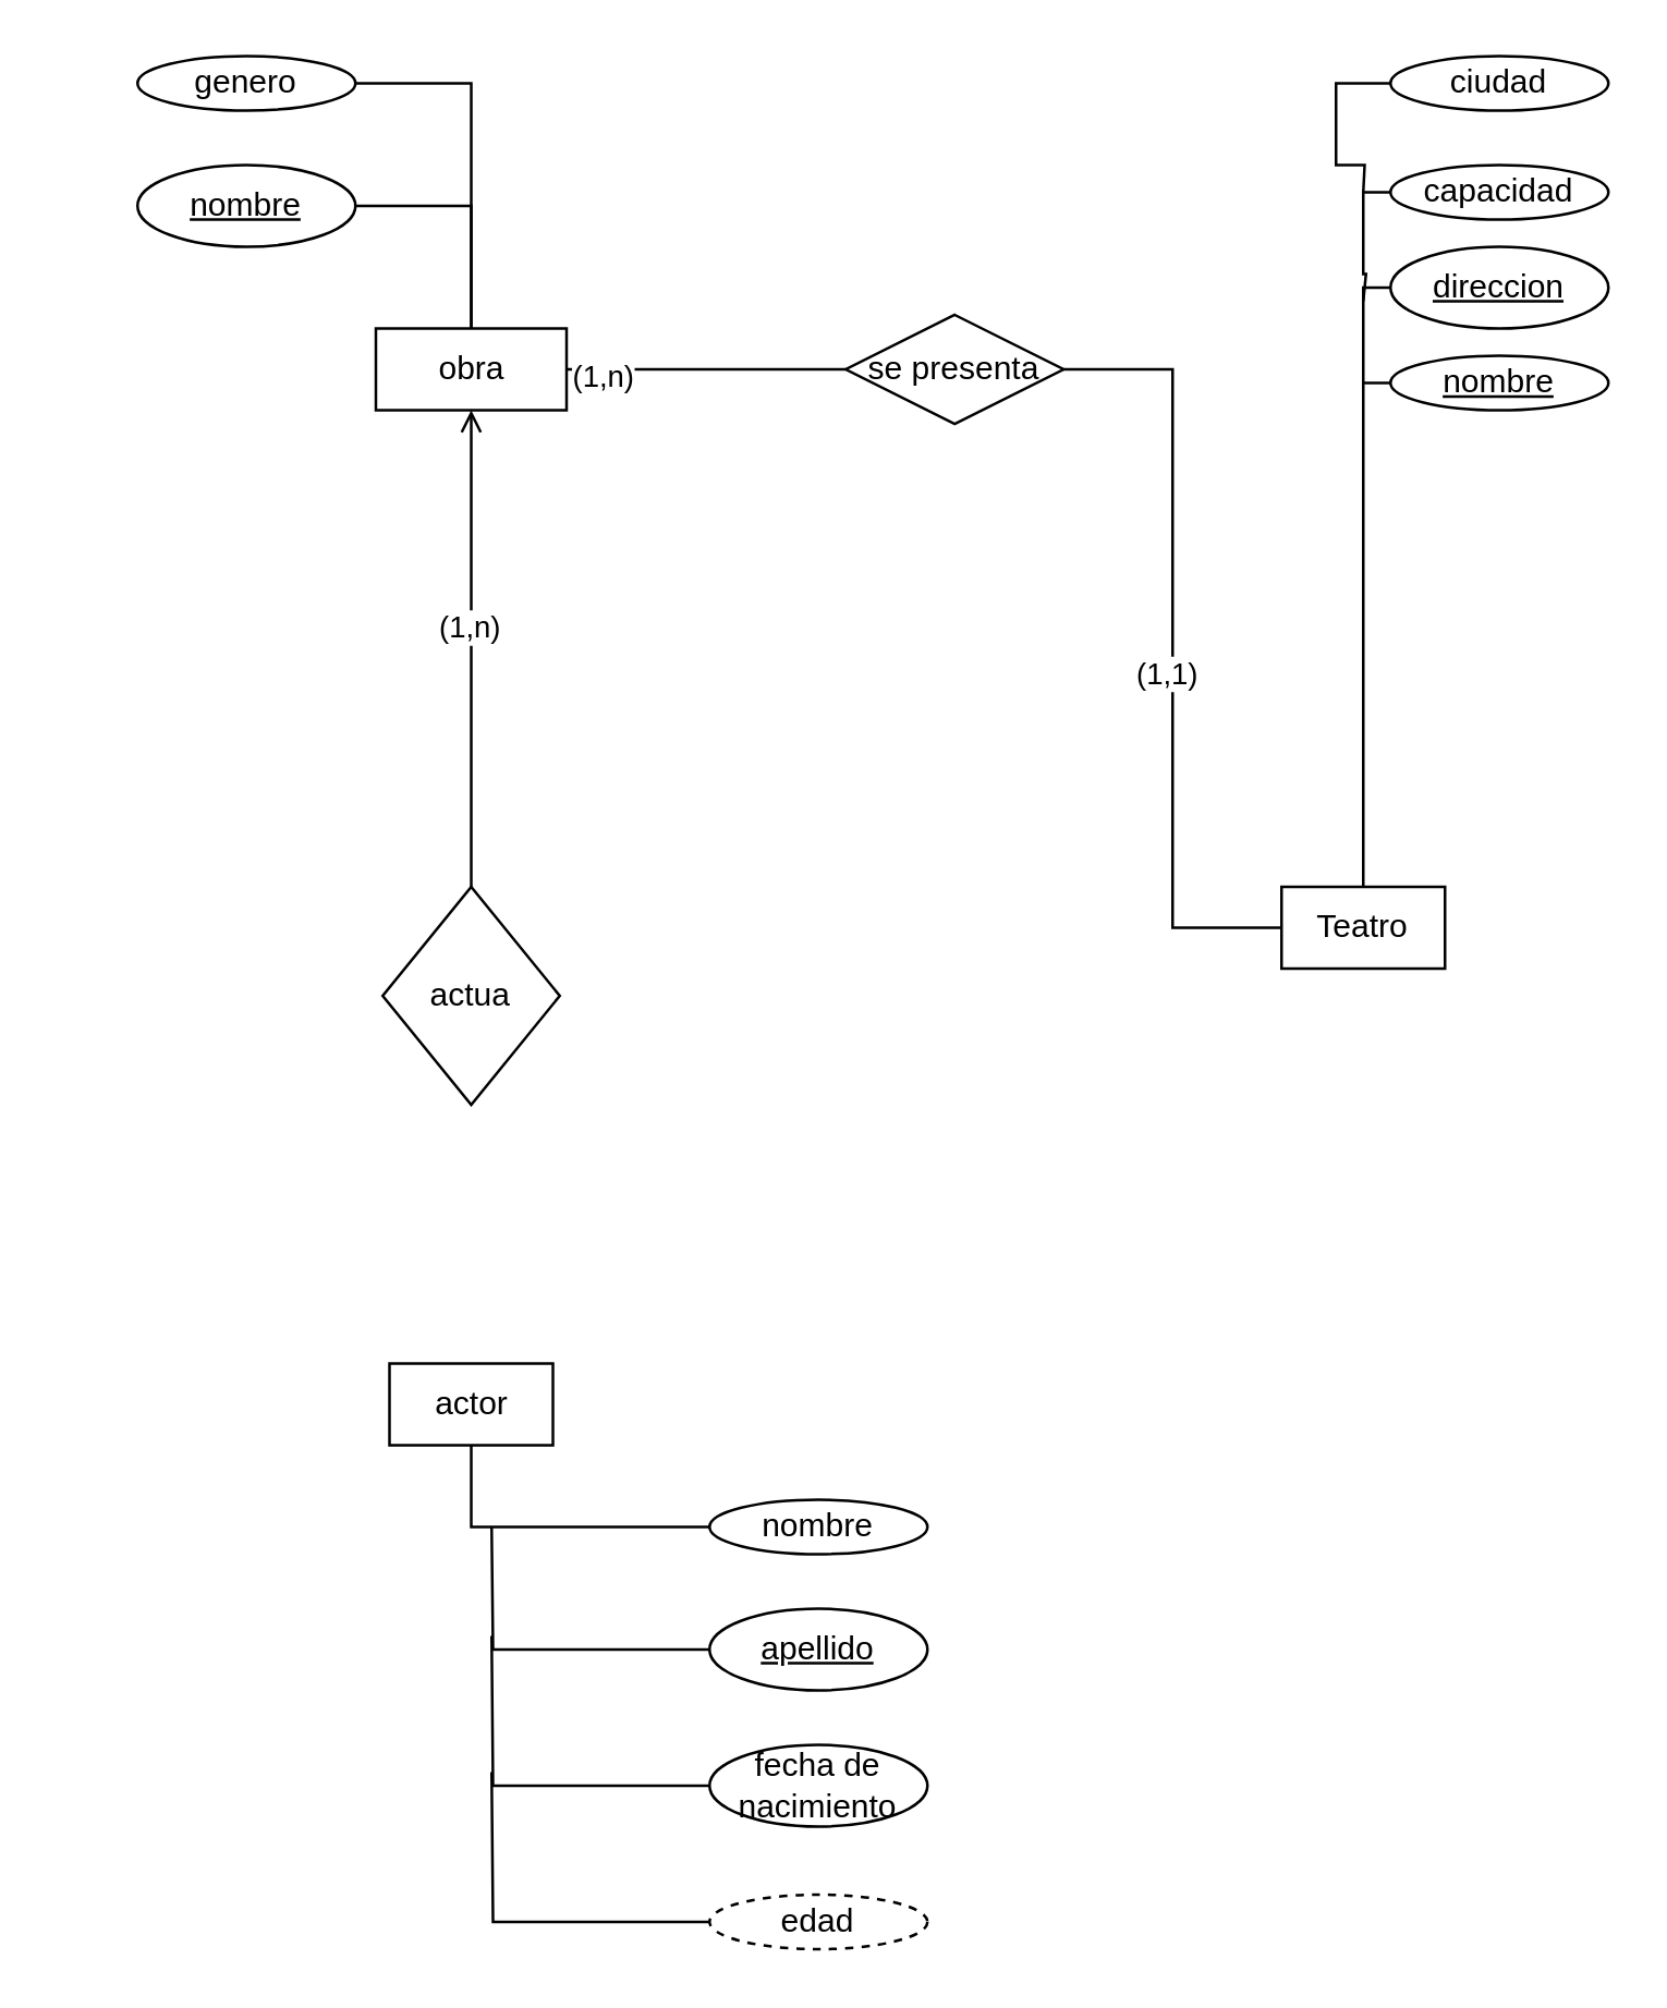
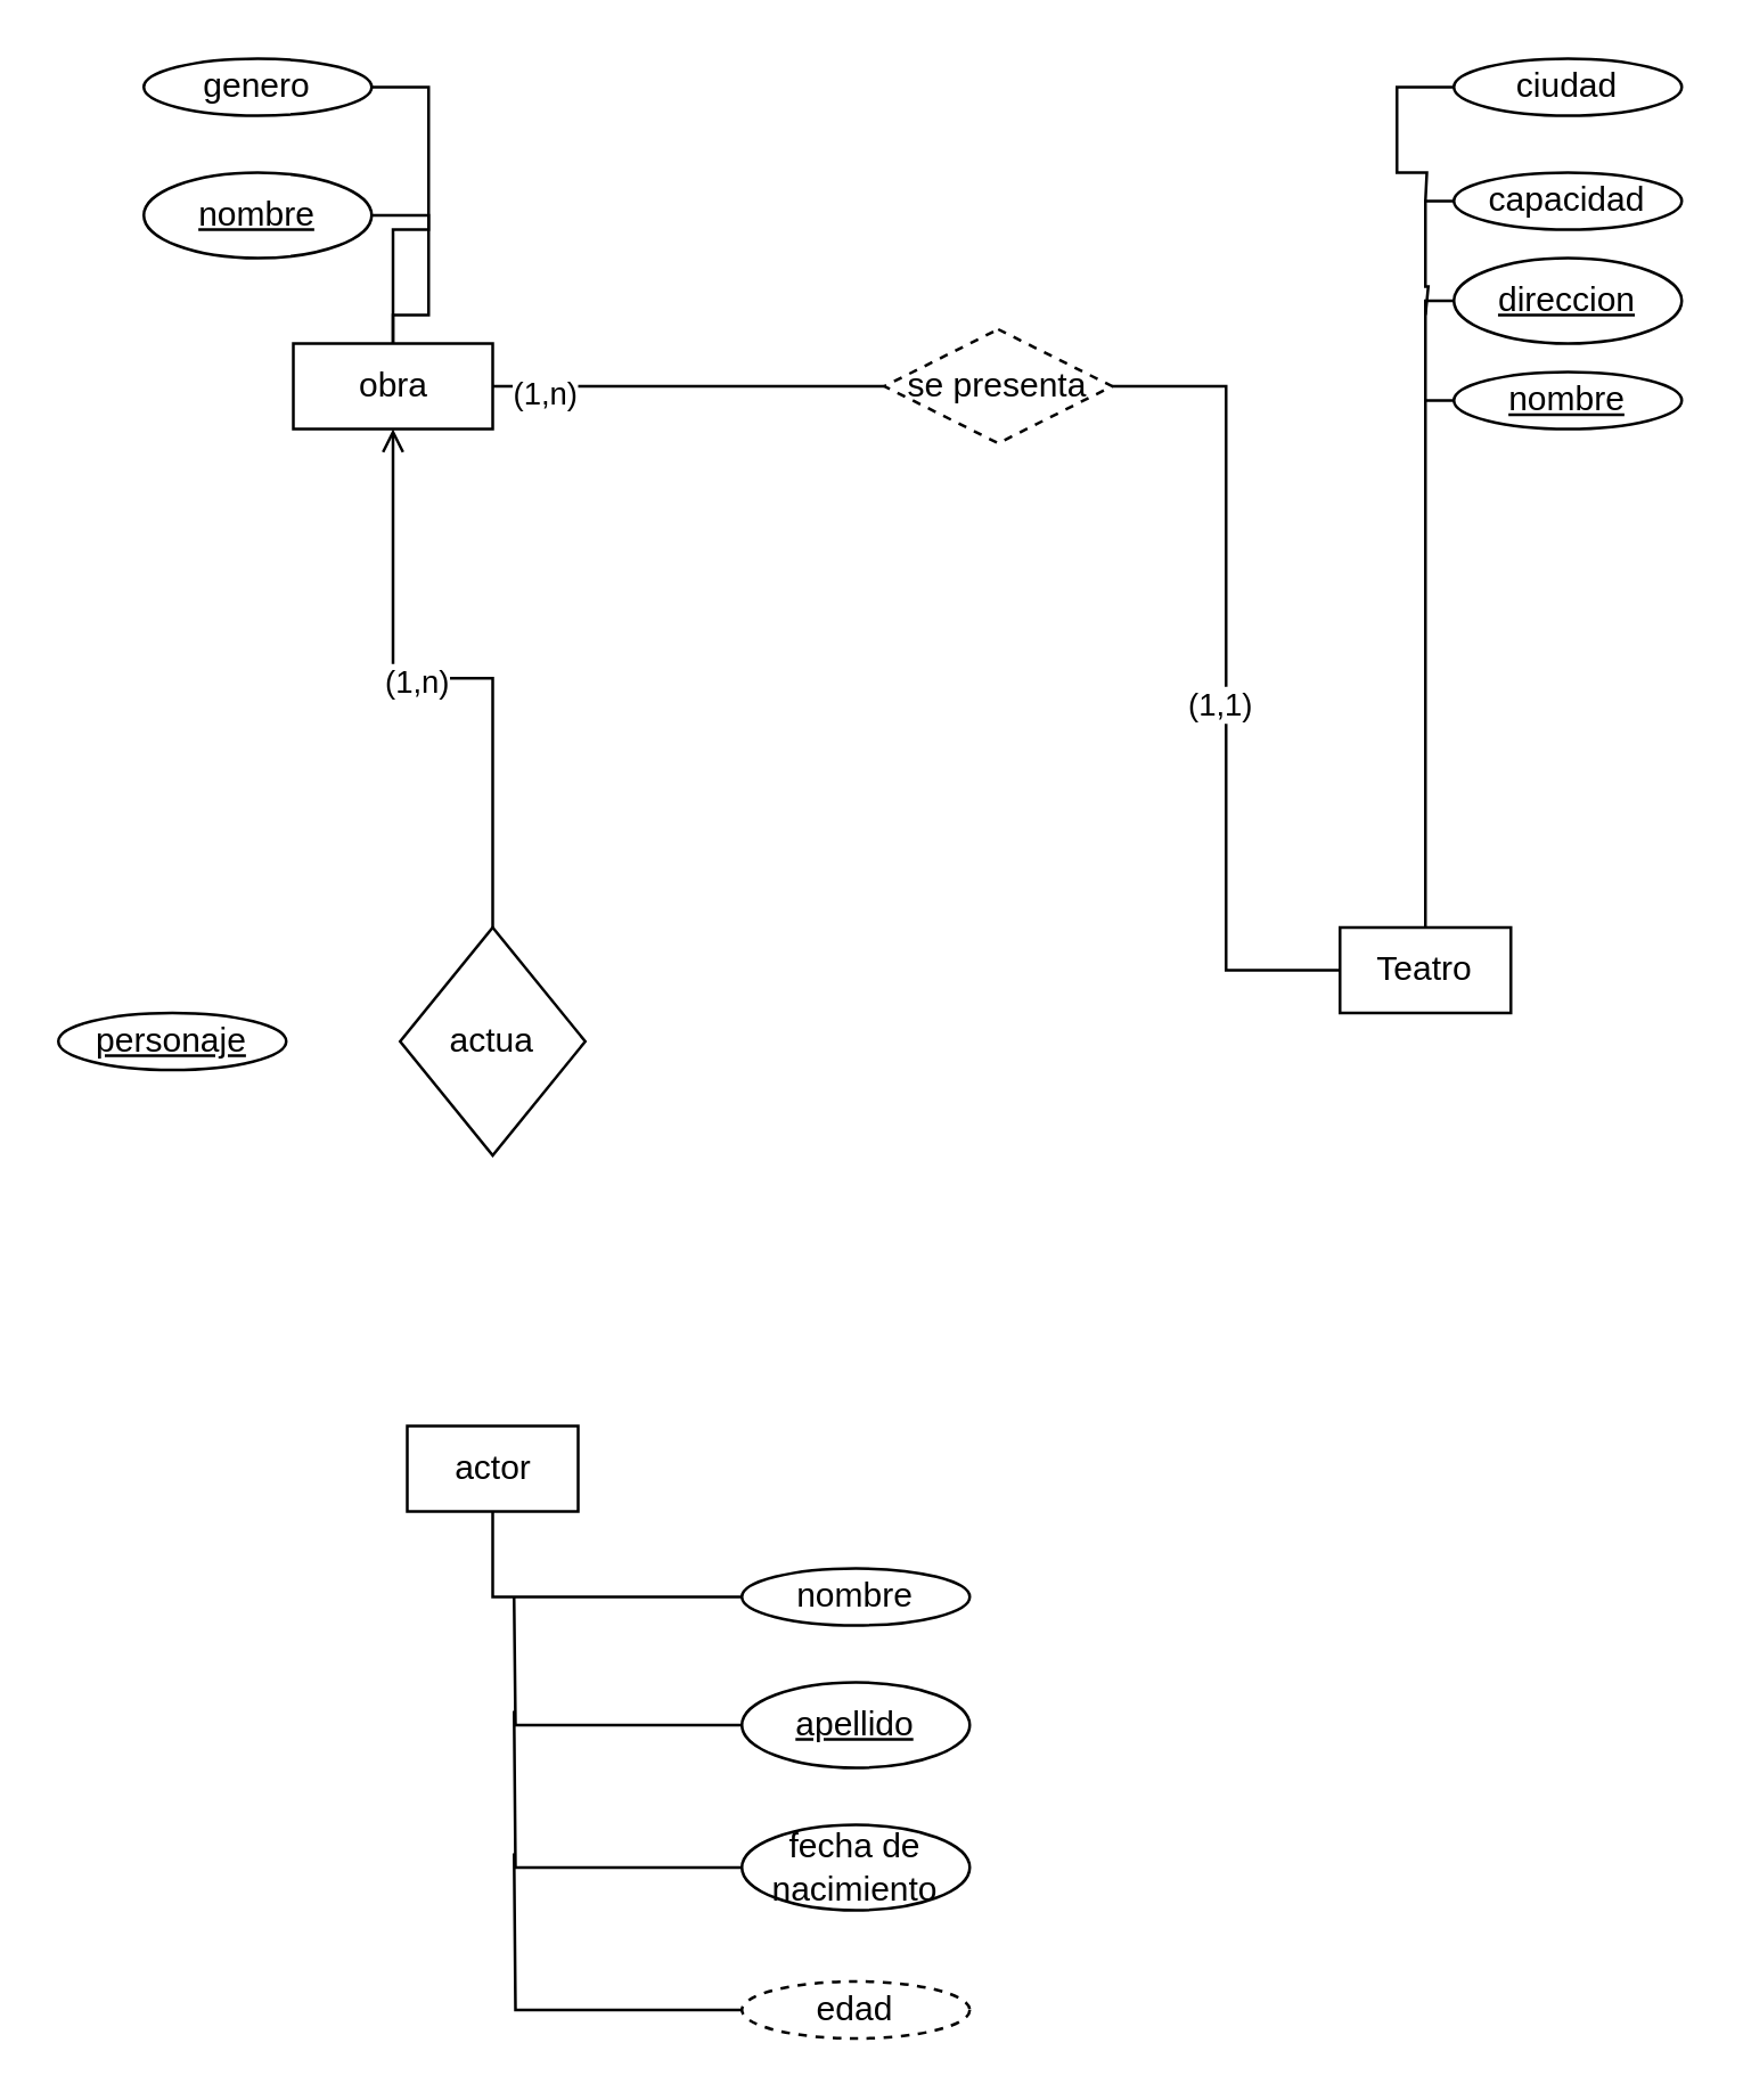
  <mxCell id="0" />
  <mxCell id="1" parent="0" />
  <mxCell id="2" style="edgeStyle=orthogonalEdgeStyle;rounded=0;orthogonalLoop=1;jettySize=auto;html=1;exitX=1;exitY=0.5;exitDx=0;exitDy=0;entryX=0;entryY=0.5;entryDx=0;entryDy=0;endArrow=none;endFill=0;" edge="1" parent="1" source="4" target="33"><mxGeometry relative="1" as="geometry"><Array as="points"><mxPoint x="304" y="135" /></Array></mxGeometry></mxCell>
  <mxCell id="3" value="(1,n)" style="edgeLabel;html=1;align=center;verticalAlign=middle;resizable=0;points=[];" vertex="1" connectable="0" parent="2"><mxGeometry x="-0.74" y="-2" relative="1" as="geometry"><mxPoint as="offset" /></mxGeometry></mxCell>
- <mxCell id="4" value="obra" style="rounded=0;whiteSpace=wrap;html=1;" vertex="1" parent="1"><mxGeometry x="137.5" y="120" width="70" height="30" as="geometry" /></mxCell>
+ <mxCell id="4" value="obra" style="rounded=0;whiteSpace=wrap;html=1;" vertex="1" parent="1"><mxGeometry x="102.5" y="120" width="70" height="30" as="geometry" /></mxCell>
  <mxCell id="5" value="actor" style="whiteSpace=wrap;html=1;" vertex="1" parent="1"><mxGeometry x="142.5" y="500" width="60" height="30" as="geometry" /></mxCell>
  <mxCell id="6" value="Teatro" style="whiteSpace=wrap;html=1;" vertex="1" parent="1"><mxGeometry x="470" y="325" width="60" height="30" as="geometry" /></mxCell>
  <mxCell id="7" style="edgeStyle=orthogonalEdgeStyle;rounded=0;orthogonalLoop=1;jettySize=auto;html=1;exitX=1;exitY=0.5;exitDx=0;exitDy=0;entryX=0.5;entryY=0;entryDx=0;entryDy=0;endArrow=none;endFill=0;" edge="1" parent="1" source="8" target="4"><mxGeometry relative="1" as="geometry" /></mxCell>
  <mxCell id="8" value="&lt;u&gt;nombre&lt;/u&gt;" style="ellipse;whiteSpace=wrap;html=1;" vertex="1" parent="1"><mxGeometry x="50" y="60" width="80" height="30" as="geometry" /></mxCell>
  <mxCell id="9" style="edgeStyle=orthogonalEdgeStyle;rounded=0;orthogonalLoop=1;jettySize=auto;html=1;exitX=1;exitY=0.5;exitDx=0;exitDy=0;endArrow=none;endFill=0;" edge="1" parent="1" source="10" target="4"><mxGeometry relative="1" as="geometry" /></mxCell>
  <mxCell id="10" value="genero" style="ellipse;whiteSpace=wrap;html=1;" vertex="1" parent="1"><mxGeometry x="50" y="20" width="80" height="20" as="geometry" /></mxCell>
  <mxCell id="11" style="edgeStyle=orthogonalEdgeStyle;rounded=0;orthogonalLoop=1;jettySize=auto;html=1;exitX=0;exitY=0.5;exitDx=0;exitDy=0;entryX=0.5;entryY=1;entryDx=0;entryDy=0;endArrow=none;endFill=0;" edge="1" parent="1" source="12" target="5"><mxGeometry relative="1" as="geometry" /></mxCell>
  <mxCell id="12" value="nombre" style="ellipse;whiteSpace=wrap;html=1;" vertex="1" parent="1"><mxGeometry x="260" y="550" width="80" height="20" as="geometry" /></mxCell>
  <mxCell id="13" style="edgeStyle=orthogonalEdgeStyle;rounded=0;orthogonalLoop=1;jettySize=auto;html=1;exitX=0;exitY=0.5;exitDx=0;exitDy=0;endArrow=none;endFill=0;" edge="1" parent="1" source="14"><mxGeometry relative="1" as="geometry"><mxPoint x="180" y="560" as="targetPoint" /></mxGeometry></mxCell>
  <mxCell id="14" value="&lt;u&gt;apellido&lt;/u&gt;" style="ellipse;whiteSpace=wrap;html=1;" vertex="1" parent="1"><mxGeometry x="260" y="590" width="80" height="30" as="geometry" /></mxCell>
  <mxCell id="15" style="edgeStyle=orthogonalEdgeStyle;rounded=0;orthogonalLoop=1;jettySize=auto;html=1;exitX=0;exitY=0.5;exitDx=0;exitDy=0;endArrow=none;endFill=0;" edge="1" parent="1" source="16"><mxGeometry relative="1" as="geometry"><mxPoint x="180" y="600" as="targetPoint" /></mxGeometry></mxCell>
  <mxCell id="16" value="fecha de nacimiento" style="ellipse;whiteSpace=wrap;html=1;" vertex="1" parent="1"><mxGeometry x="260" y="640" width="80" height="30" as="geometry" /></mxCell>
  <mxCell id="17" style="edgeStyle=orthogonalEdgeStyle;rounded=0;orthogonalLoop=1;jettySize=auto;html=1;exitX=0;exitY=0.5;exitDx=0;exitDy=0;endArrow=none;endFill=0;" edge="1" parent="1" source="18"><mxGeometry relative="1" as="geometry"><mxPoint x="180" y="650" as="targetPoint" /></mxGeometry></mxCell>
  <mxCell id="18" value="edad" style="ellipse;whiteSpace=wrap;html=1;dashed=1;" vertex="1" parent="1"><mxGeometry x="260" y="695" width="80" height="20" as="geometry" /></mxCell>
+ <mxCell id="19" value="&lt;u&gt;personaje&lt;/u&gt;" style="ellipse;whiteSpace=wrap;html=1;" vertex="1" parent="1"><mxGeometry x="20" y="355" width="80" height="20" as="geometry" /></mxCell>
  <mxCell id="20" style="edgeStyle=orthogonalEdgeStyle;rounded=0;orthogonalLoop=1;jettySize=auto;html=1;exitX=0;exitY=0.5;exitDx=0;exitDy=0;entryX=0.5;entryY=0;entryDx=0;entryDy=0;endArrow=none;endFill=0;" edge="1" parent="1" source="21" target="6"><mxGeometry relative="1" as="geometry"><Array as="points"><mxPoint x="500" y="140" /><mxPoint x="500" y="325" /></Array></mxGeometry></mxCell>
  <mxCell id="21" value="&lt;u&gt;nombre&lt;/u&gt;" style="ellipse;whiteSpace=wrap;html=1;" vertex="1" parent="1"><mxGeometry x="510" y="130" width="80" height="20" as="geometry" /></mxCell>
  <mxCell id="22" style="edgeStyle=orthogonalEdgeStyle;rounded=0;orthogonalLoop=1;jettySize=auto;html=1;exitX=0;exitY=0.5;exitDx=0;exitDy=0;endArrow=none;endFill=0;" edge="1" parent="1" source="23"><mxGeometry relative="1" as="geometry"><mxPoint x="500" y="140" as="targetPoint" /></mxGeometry></mxCell>
  <mxCell id="23" value="&lt;u&gt;direccion&lt;/u&gt;" style="ellipse;whiteSpace=wrap;html=1;" vertex="1" parent="1"><mxGeometry x="510" y="90" width="80" height="30" as="geometry" /></mxCell>
  <mxCell id="24" style="edgeStyle=orthogonalEdgeStyle;rounded=0;orthogonalLoop=1;jettySize=auto;html=1;exitX=0;exitY=0.5;exitDx=0;exitDy=0;endArrow=none;endFill=0;" edge="1" parent="1" source="25"><mxGeometry relative="1" as="geometry"><mxPoint x="500" y="110" as="targetPoint" /><Array as="points"><mxPoint x="500" y="70" /><mxPoint x="500" y="100" /><mxPoint x="501" y="100" /><mxPoint x="501" y="110" /></Array></mxGeometry></mxCell>
  <mxCell id="25" value="capacidad" style="ellipse;whiteSpace=wrap;html=1;" vertex="1" parent="1"><mxGeometry x="510" y="60" width="80" height="20" as="geometry" /></mxCell>
  <mxCell id="26" style="edgeStyle=orthogonalEdgeStyle;rounded=0;orthogonalLoop=1;jettySize=auto;html=1;exitX=0;exitY=0.5;exitDx=0;exitDy=0;endArrow=none;endFill=0;" edge="1" parent="1" source="27"><mxGeometry relative="1" as="geometry"><mxPoint x="500" y="70" as="targetPoint" /></mxGeometry></mxCell>
  <mxCell id="27" value="ciudad" style="ellipse;whiteSpace=wrap;html=1;" vertex="1" parent="1"><mxGeometry x="510" y="20" width="80" height="20" as="geometry" /></mxCell>
  <mxCell id="28" style="edgeStyle=orthogonalEdgeStyle;rounded=0;orthogonalLoop=1;jettySize=auto;html=1;exitX=0.5;exitY=0;exitDx=0;exitDy=0;entryX=0.5;entryY=1;entryDx=0;entryDy=0;endArrow=open;endFill=0;" edge="1" parent="1" source="30" target="4"><mxGeometry relative="1" as="geometry" /></mxCell>
  <mxCell id="29" value="(1,n)" style="edgeLabel;html=1;align=center;verticalAlign=middle;resizable=0;points=[];" vertex="1" connectable="0" parent="28"><mxGeometry x="0.098" y="1" relative="1" as="geometry"><mxPoint as="offset" /></mxGeometry></mxCell>
  <mxCell id="30" value="actua" style="rhombus;whiteSpace=wrap;html=1;" vertex="1" parent="1"><mxGeometry x="140" y="325" width="65" height="80" as="geometry" /></mxCell>
  <mxCell id="31" style="edgeStyle=orthogonalEdgeStyle;rounded=0;orthogonalLoop=1;jettySize=auto;html=1;exitX=1;exitY=0.5;exitDx=0;exitDy=0;entryX=0;entryY=0.5;entryDx=0;entryDy=0;endArrow=none;endFill=0;" edge="1" parent="1" source="33" target="6"><mxGeometry relative="1" as="geometry" /></mxCell>
  <mxCell id="32" value="(1,1)" style="edgeLabel;html=1;align=center;verticalAlign=middle;resizable=0;points=[];" vertex="1" connectable="0" parent="31"><mxGeometry x="0.061" y="-3" relative="1" as="geometry"><mxPoint as="offset" /></mxGeometry></mxCell>
- <mxCell id="33" value="se presenta" style="rhombus;whiteSpace=wrap;html=1;" vertex="1" parent="1"><mxGeometry x="310" y="115" width="80" height="40" as="geometry" /></mxCell>
+ <mxCell id="33" value="se presenta" style="rhombus;whiteSpace=wrap;html=1;dashed=1;" vertex="1" parent="1"><mxGeometry x="310" y="115" width="80" height="40" as="geometry" /></mxCell>
